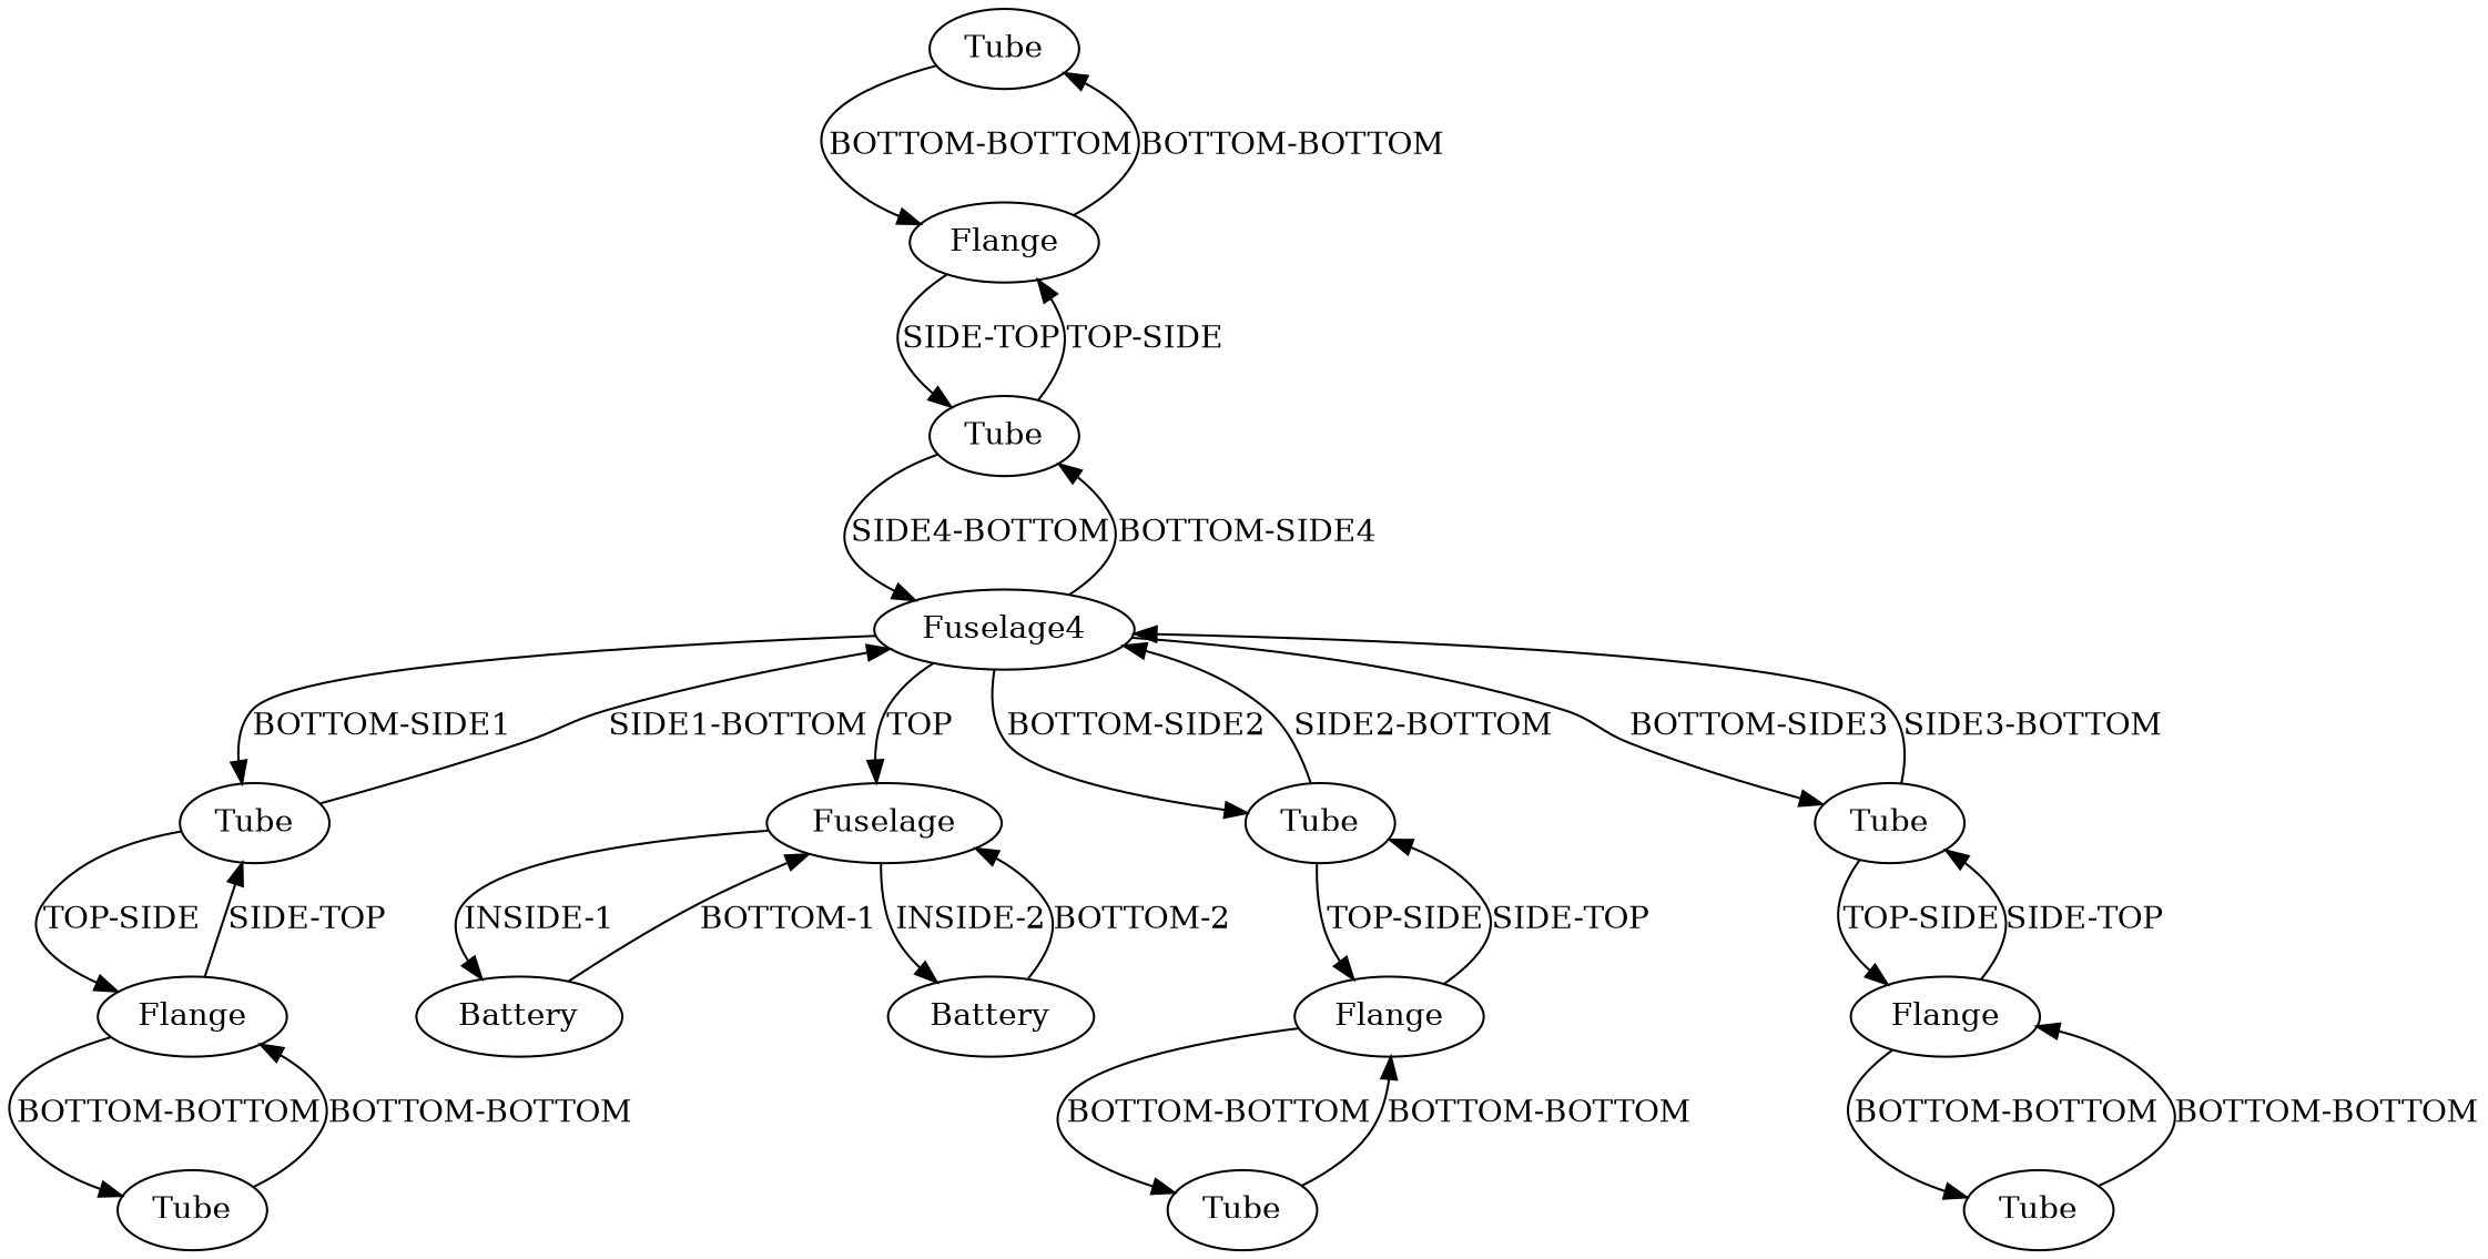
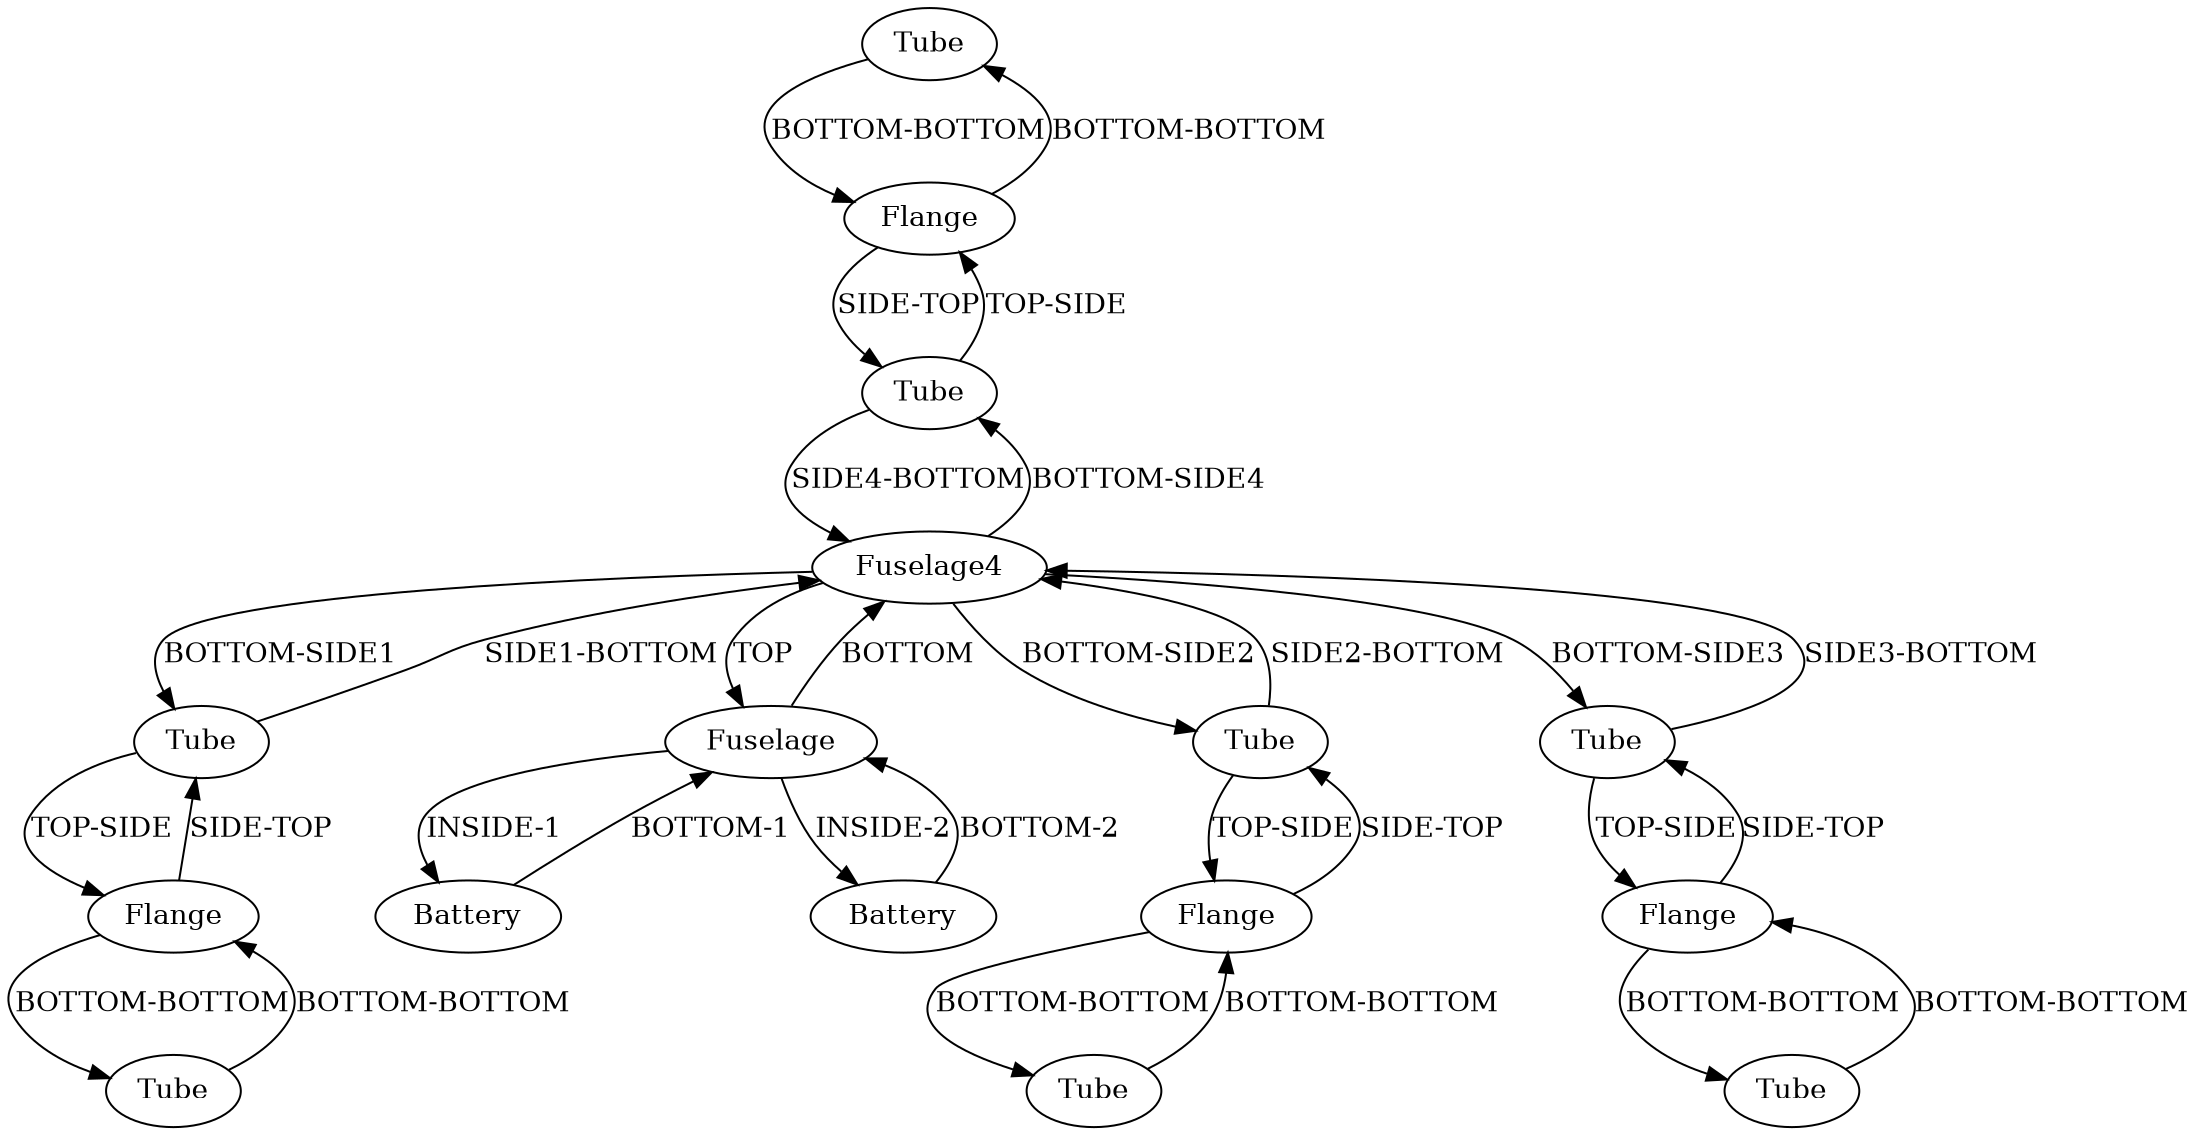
  digraph {
    n1 [instance=Tube_instance_1 label=Tube]
    n2 [instance=Flange_instance_2 label=Flange]
    n3 [instance=Tube_instance_7 label=Tube]
    n4 [instance=Tube_instance_2 label=Tube]
    n5 [instance=Hub4_instance_1 label=Fuselage4]
    n6 [instance=Flange_instance_4 label=Flange]
    n7 [instance=Fuselage_instance_1 label=Fuselage]
    n8 [instance=Tube_instance_6 label=Tube]
    n9 [instance=Tube_instance_8 label=Tube]
    n10 [instance=Tube_instance_4 label=Tube]
    n11 [instance=Tube_instance_3 label=Tube]
    n12 [instance=Flange_instance_3 label=Flange]
    n13 [instance=Battery_instance_1 label=Battery]
    n14 [instance=Battery_instance_2 label=Battery]
    n15 [instance=Flange_instance_1 label=Flange]
    n16 [instance=Tube_instance_5 label=Tube]
    n1 -> n2 [label="BOTTOM-BOTTOM"]
    n2 -> n1 [label="BOTTOM-BOTTOM"]
    n2 -> n3 [label="SIDE-TOP"]
    n3 -> n2 [label="TOP-SIDE"]
    n3 -> n5 [label="SIDE4-BOTTOM"]
    n4 -> n5 [label="SIDE1-BOTTOM"]
    n4 -> n6 [label="TOP-SIDE"]
    n5 -> n3 [label="BOTTOM-SIDE4"]
    n5 -> n4 [label="BOTTOM-SIDE1"]
    n5 -> n7 [label=TOP]
    n5 -> n8 [label="BOTTOM-SIDE2"]
    n5 -> n9 [label="BOTTOM-SIDE3"]
    n6 -> n4 [label="SIDE-TOP"]
    n6 -> n10 [label="BOTTOM-BOTTOM"]
+   n7 -> n5 [label=BOTTOM]
    n7 -> n13 [label="INSIDE-1"]
    n7 -> n14 [label="INSIDE-2"]
    n8 -> n5 [label="SIDE2-BOTTOM"]
    n8 -> n15 [label="TOP-SIDE"]
    n9 -> n5 [label="SIDE3-BOTTOM"]
    n9 -> n12 [label="TOP-SIDE"]
    n10 -> n6 [label="BOTTOM-BOTTOM"]
    n11 -> n12 [label="BOTTOM-BOTTOM"]
    n12 -> n9 [label="SIDE-TOP"]
    n12 -> n11 [label="BOTTOM-BOTTOM"]
    n13 -> n7 [label="BOTTOM-1"]
    n14 -> n7 [label="BOTTOM-2"]
    n15 -> n8 [label="SIDE-TOP"]
    n15 -> n16 [label="BOTTOM-BOTTOM"]
    n16 -> n15 [label="BOTTOM-BOTTOM"]
  }
